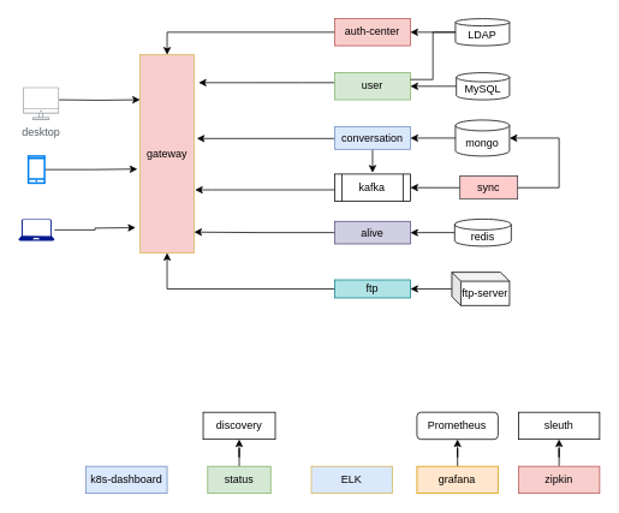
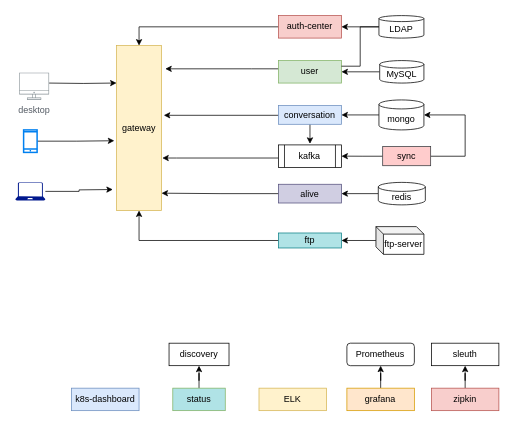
  <mxCell id="0" />
  <mxCell id="1" parent="0" />
- <mxCell id="2" value="gateway" style="rounded=0;whiteSpace=wrap;html=1;fillColor=#f8cecc;strokeColor=#d6b656;" parent="1" vertex="1"><mxGeometry x="155" y="60" width="60" height="220" as="geometry" /></mxCell>
+ <mxCell id="2" value="gateway" style="rounded=0;whiteSpace=wrap;html=1;fillColor=#fff2cc;strokeColor=#d6b656;" parent="1" vertex="1"><mxGeometry x="155" y="60" width="60" height="220" as="geometry" /></mxCell>
  <mxCell id="3" style="edgeStyle=orthogonalEdgeStyle;rounded=0;orthogonalLoop=1;jettySize=auto;html=1;entryX=1.083;entryY=0.141;entryDx=0;entryDy=0;entryPerimeter=0;" parent="1" source="4" target="2" edge="1"><mxGeometry relative="1" as="geometry"><Array as="points"><mxPoint x="335" y="91" /><mxPoint x="335" y="91" /></Array></mxGeometry></mxCell>
  <mxCell id="4" value="user" style="rounded=0;whiteSpace=wrap;html=1;fillColor=#d5e8d4;strokeColor=#82b366;" parent="1" vertex="1"><mxGeometry x="371" y="80" width="84" height="30" as="geometry" /></mxCell>
  <mxCell id="5" value="" style="edgeStyle=orthogonalEdgeStyle;rounded=0;orthogonalLoop=1;jettySize=auto;html=1;entryX=1;entryY=0.5;entryDx=0;entryDy=0;" parent="1" source="6" target="4" edge="1"><mxGeometry relative="1" as="geometry" /></mxCell>
  <mxCell id="6" value="MySQL" style="shape=cylinder3;whiteSpace=wrap;html=1;boundedLbl=1;backgroundOutline=1;size=5;" parent="1" vertex="1"><mxGeometry x="506" y="80" width="59" height="30" as="geometry" /></mxCell>
  <mxCell id="7" value="" style="edgeStyle=orthogonalEdgeStyle;rounded=0;orthogonalLoop=1;jettySize=auto;html=1;" parent="1" edge="1"><mxGeometry relative="1" as="geometry"><mxPoint x="216" y="210" as="targetPoint" /><Array as="points"><mxPoint x="235" y="210" /><mxPoint x="235" y="210" /></Array><mxPoint x="371" y="210" as="sourcePoint" /></mxGeometry></mxCell>
  <mxCell id="8" value="kafka" style="shape=process;whiteSpace=wrap;html=1;backgroundOutline=1;" parent="1" vertex="1"><mxGeometry x="371" y="192.5" width="84" height="30" as="geometry" /></mxCell>
  <mxCell id="9" style="edgeStyle=orthogonalEdgeStyle;rounded=0;orthogonalLoop=1;jettySize=auto;html=1;entryX=0.5;entryY=0;entryDx=0;entryDy=0;" parent="1" source="10" target="2" edge="1"><mxGeometry relative="1" as="geometry" /></mxCell>
  <mxCell id="10" value="auth-center" style="rounded=0;whiteSpace=wrap;html=1;fillColor=#f8cecc;strokeColor=#b85450;" parent="1" vertex="1"><mxGeometry x="371" y="20" width="84" height="30" as="geometry" /></mxCell>
  <mxCell id="11" style="edgeStyle=orthogonalEdgeStyle;rounded=0;orthogonalLoop=1;jettySize=auto;html=1;entryX=-0.05;entryY=0.577;entryDx=0;entryDy=0;entryPerimeter=0;" parent="1" source="12" target="2" edge="1"><mxGeometry relative="1" as="geometry" /></mxCell>
  <mxCell id="12" value="" style="html=1;verticalLabelPosition=bottom;align=center;labelBackgroundColor=#ffffff;verticalAlign=top;strokeWidth=2;strokeColor=#0080F0;shadow=0;dashed=0;shape=mxgraph.ios7.icons.smartphone;" parent="1" vertex="1"><mxGeometry x="31" y="172.5" width="18" height="30" as="geometry" /></mxCell>
  <mxCell id="13" style="edgeStyle=orthogonalEdgeStyle;rounded=0;orthogonalLoop=1;jettySize=auto;html=1;" parent="1" source="14" edge="1"><mxGeometry relative="1" as="geometry"><mxPoint x="150" y="252" as="targetPoint" /></mxGeometry></mxCell>
  <mxCell id="14" value="" style="aspect=fixed;pointerEvents=1;shadow=0;dashed=0;html=1;strokeColor=none;labelPosition=center;verticalLabelPosition=bottom;verticalAlign=top;align=center;fillColor=#00188D;shape=mxgraph.azure.laptop" parent="1" vertex="1"><mxGeometry x="20" y="242.5" width="40" height="24" as="geometry" /></mxCell>
  <mxCell id="15" style="edgeStyle=orthogonalEdgeStyle;rounded=0;orthogonalLoop=1;jettySize=auto;html=1;entryX=1;entryY=0.895;entryDx=0;entryDy=0;entryPerimeter=0;" parent="1" source="16" target="2" edge="1"><mxGeometry relative="1" as="geometry"><mxPoint x="245" y="230" as="targetPoint" /></mxGeometry></mxCell>
  <mxCell id="16" value="alive" style="rounded=0;whiteSpace=wrap;html=1;fillColor=#d0cee2;strokeColor=#56517e;" parent="1" vertex="1"><mxGeometry x="371" y="245" width="84" height="25" as="geometry" /></mxCell>
  <mxCell id="17" value="" style="edgeStyle=orthogonalEdgeStyle;rounded=0;orthogonalLoop=1;jettySize=auto;html=1;" parent="1" source="18" target="16" edge="1"><mxGeometry relative="1" as="geometry" /></mxCell>
  <mxCell id="18" value="redis" style="shape=cylinder3;whiteSpace=wrap;html=1;boundedLbl=1;backgroundOutline=1;size=6;" parent="1" vertex="1"><mxGeometry x="504.13" y="242.5" width="62.75" height="30" as="geometry" /></mxCell>
  <mxCell id="19" style="edgeStyle=orthogonalEdgeStyle;rounded=0;orthogonalLoop=1;jettySize=auto;html=1;entryX=0.5;entryY=1;entryDx=0;entryDy=0;" parent="1" source="20" target="2" edge="1"><mxGeometry relative="1" as="geometry"><mxPoint x="251" y="320" as="targetPoint" /><Array as="points"><mxPoint x="185" y="320" /></Array></mxGeometry></mxCell>
  <mxCell id="20" value="ftp" style="rounded=0;whiteSpace=wrap;html=1;fillColor=#b0e3e6;strokeColor=#0e8088;" parent="1" vertex="1"><mxGeometry x="371" y="310" width="84" height="20" as="geometry" /></mxCell>
  <mxCell id="21" style="edgeStyle=orthogonalEdgeStyle;rounded=0;orthogonalLoop=1;jettySize=auto;html=1;entryX=1;entryY=0.5;entryDx=0;entryDy=0;entryPerimeter=0;" parent="1" source="23" target="25" edge="1"><mxGeometry relative="1" as="geometry"><Array as="points"><mxPoint x="620" y="153" /></Array></mxGeometry></mxCell>
  <mxCell id="22" value="" style="edgeStyle=orthogonalEdgeStyle;rounded=0;orthogonalLoop=1;jettySize=auto;html=1;entryX=1;entryY=0.5;entryDx=0;entryDy=0;" parent="1" source="23" target="8" edge="1"><mxGeometry relative="1" as="geometry" /></mxCell>
  <mxCell id="23" value="sync" style="rounded=0;whiteSpace=wrap;html=1;fillColor=#ffcccc;strokeColor=#36393d;" parent="1" vertex="1"><mxGeometry x="510" y="194.75" width="64" height="25.5" as="geometry" /></mxCell>
  <mxCell id="24" value="" style="edgeStyle=orthogonalEdgeStyle;rounded=0;orthogonalLoop=1;jettySize=auto;html=1;" parent="1" source="25" target="28" edge="1"><mxGeometry relative="1" as="geometry" /></mxCell>
  <mxCell id="25" value="mongo" style="shape=cylinder3;whiteSpace=wrap;html=1;boundedLbl=1;backgroundOutline=1;size=6;" parent="1" vertex="1"><mxGeometry x="505" y="132.5" width="60" height="40" as="geometry" /></mxCell>
  <mxCell id="26" style="edgeStyle=orthogonalEdgeStyle;rounded=0;orthogonalLoop=1;jettySize=auto;html=1;exitX=0;exitY=0.5;exitDx=0;exitDy=0;" parent="1" source="28" edge="1"><mxGeometry relative="1" as="geometry"><mxPoint x="218" y="153" as="targetPoint" /><Array as="points"><mxPoint x="218" y="153" /></Array></mxGeometry></mxCell>
  <mxCell id="27" value="" style="edgeStyle=orthogonalEdgeStyle;rounded=0;orthogonalLoop=1;jettySize=auto;html=1;" parent="1" source="28" edge="1"><mxGeometry relative="1" as="geometry"><mxPoint x="413" y="191" as="targetPoint" /></mxGeometry></mxCell>
  <mxCell id="28" value="conversation" style="rounded=0;whiteSpace=wrap;html=1;fillColor=#dae8fc;strokeColor=#6c8ebf;" parent="1" vertex="1"><mxGeometry x="371" y="140" width="84" height="25" as="geometry" /></mxCell>
  <mxCell id="29" value="discovery" style="rounded=0;whiteSpace=wrap;html=1;" parent="1" vertex="1"><mxGeometry x="225" y="457" width="80" height="30" as="geometry" /></mxCell>
  <mxCell id="30" value="k8s-dashboard" style="rounded=0;whiteSpace=wrap;html=1;fillColor=#dae8fc;strokeColor=#6c8ebf;" parent="1" vertex="1"><mxGeometry x="95" y="517" width="90" height="30" as="geometry" /></mxCell>
  <mxCell id="31" value="" style="edgeStyle=orthogonalEdgeStyle;rounded=0;orthogonalLoop=1;jettySize=auto;html=1;" parent="1" source="32" target="29" edge="1"><mxGeometry relative="1" as="geometry" /></mxCell>
- <mxCell id="32" value="status" style="rounded=0;whiteSpace=wrap;html=1;fillColor=#d5e8d4;strokeColor=#82b366;" parent="1" vertex="1"><mxGeometry x="230" y="517" width="70" height="30" as="geometry" /></mxCell>
+ <mxCell id="32" value="status" style="rounded=0;whiteSpace=wrap;html=1;fillColor=#b0e3e6;strokeColor=#82b366;" parent="1" vertex="1"><mxGeometry x="230" y="517" width="70" height="30" as="geometry" /></mxCell>
  <mxCell id="33" value="" style="edgeStyle=orthogonalEdgeStyle;rounded=0;orthogonalLoop=1;jettySize=auto;html=1;" parent="1" source="34" target="20" edge="1"><mxGeometry relative="1" as="geometry" /></mxCell>
  <mxCell id="34" value="ftp-server" style="shape=cube;whiteSpace=wrap;html=1;boundedLbl=1;backgroundOutline=1;darkOpacity=0.05;darkOpacity2=0.1;size=10;" parent="1" vertex="1"><mxGeometry x="501" y="301.5" width="64" height="37" as="geometry" /></mxCell>
  <mxCell id="35" value="" style="edgeStyle=orthogonalEdgeStyle;rounded=0;orthogonalLoop=1;jettySize=auto;html=1;" parent="1" source="37" target="10" edge="1"><mxGeometry relative="1" as="geometry" /></mxCell>
  <mxCell id="36" style="edgeStyle=orthogonalEdgeStyle;rounded=0;orthogonalLoop=1;jettySize=auto;html=1;entryX=1;entryY=0.25;entryDx=0;entryDy=0;endArrow=none;" parent="1" source="37" target="4" edge="1"><mxGeometry relative="1" as="geometry" /></mxCell>
  <mxCell id="37" value="LDAP" style="shape=cylinder3;whiteSpace=wrap;html=1;boundedLbl=1;backgroundOutline=1;size=4;" parent="1" vertex="1"><mxGeometry x="505" y="20" width="60" height="30" as="geometry" /></mxCell>
  <mxCell id="38" style="edgeStyle=orthogonalEdgeStyle;rounded=0;orthogonalLoop=1;jettySize=auto;html=1;entryX=0;entryY=0.227;entryDx=0;entryDy=0;entryPerimeter=0;" parent="1" target="2" edge="1"><mxGeometry relative="1" as="geometry"><mxPoint x="65" y="110" as="sourcePoint" /></mxGeometry></mxCell>
- <mxCell id="39" value="ELK" style="rounded=0;whiteSpace=wrap;html=1;fillColor=#dae8fc;strokeColor=#d6b656;" parent="1" vertex="1"><mxGeometry x="345" y="517" width="90" height="30" as="geometry" /></mxCell>
+ <mxCell id="39" value="ELK" style="rounded=0;whiteSpace=wrap;html=1;fillColor=#fff2cc;strokeColor=#d6b656;" parent="1" vertex="1"><mxGeometry x="345" y="517" width="90" height="30" as="geometry" /></mxCell>
  <mxCell id="40" value="" style="edgeStyle=orthogonalEdgeStyle;rounded=0;orthogonalLoop=1;jettySize=auto;html=1;" parent="1" source="41" target="42" edge="1"><mxGeometry relative="1" as="geometry" /></mxCell>
  <mxCell id="41" value="grafana" style="rounded=0;whiteSpace=wrap;html=1;fillColor=#ffe6cc;strokeColor=#d79b00;" parent="1" vertex="1"><mxGeometry x="462.25" y="517" width="90" height="30" as="geometry" /></mxCell>
  <mxCell id="42" value="Prometheus" style="whiteSpace=wrap;html=1;rounded=1;" parent="1" vertex="1"><mxGeometry x="462.25" y="457" width="90" height="30" as="geometry" /></mxCell>
  <mxCell id="43" value="" style="edgeStyle=orthogonalEdgeStyle;rounded=0;orthogonalLoop=1;jettySize=auto;html=1;" parent="1" source="44" target="45" edge="1"><mxGeometry relative="1" as="geometry" /></mxCell>
  <mxCell id="44" value="zipkin" style="rounded=0;whiteSpace=wrap;html=1;fillColor=#f8cecc;strokeColor=#b85450;" parent="1" vertex="1"><mxGeometry x="575" y="517" width="90" height="30" as="geometry" /></mxCell>
  <mxCell id="45" value="sleuth" style="rounded=0;whiteSpace=wrap;html=1;" parent="1" vertex="1"><mxGeometry x="575" y="457" width="90" height="30" as="geometry" /></mxCell>
  <mxCell id="46" value="desktop" style="outlineConnect=0;gradientColor=none;fontColor=#545B64;strokeColor=none;fillColor=#879196;dashed=0;verticalLabelPosition=bottom;verticalAlign=top;align=center;html=1;fontSize=12;fontStyle=0;aspect=fixed;shape=mxgraph.aws4.illustration_desktop;pointerEvents=1" parent="1" vertex="1"><mxGeometry x="25" y="96.1" width="40" height="36.4" as="geometry" /></mxCell>
